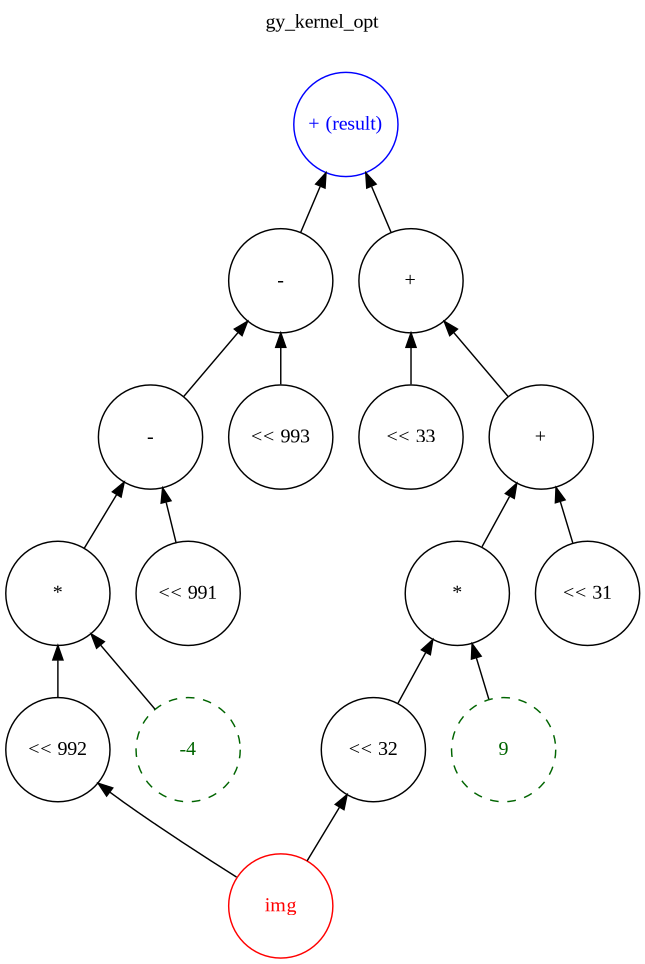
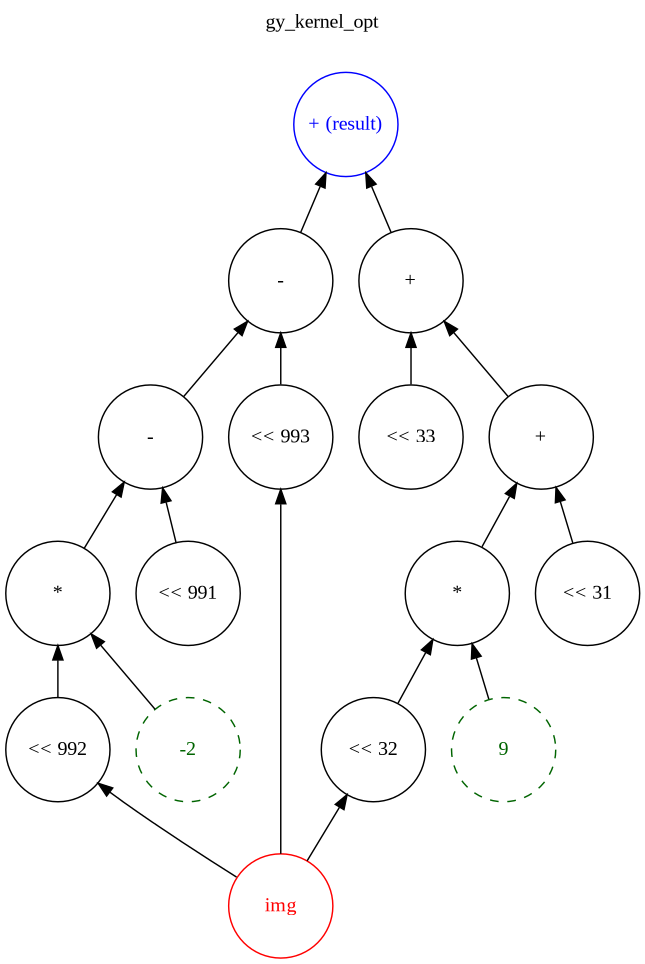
  digraph {
    fontname="Liberation Serif"
    label=gy_kernel_opt
    labelloc=t
    node [color=black fontcolor=black fontname="Liberation Serif" margin=0 shape=circle style=solid]
    edge [dir=back fontname="Liberation Serif"]
    n1 [color=red fontcolor=red label=img width=1]
    n2 [label="<< 992" width=1]
-   n3 [color=darkgreen fontcolor=darkgreen label=-4 style=dashed width=1]
+   n3 [color=darkgreen fontcolor=darkgreen label=-2 style=dashed width=1]
    n4 [label="*" width=1]
    n5 [label="<< 991" width=1]
    n6 [label="-" width=1]
    n7 [label="<< 993" width=1]
    n8 [label="-" width=1]
    n9 [label="<< 33" width=1]
    n10 [label="<< 32" width=1]
    n11 [color=darkgreen fontcolor=darkgreen label=9 style=dashed width=1]
    n12 [label="*" width=1]
    n13 [label="<< 31" width=1]
    n14 [label="+" width=1]
    n15 [label="+" width=1]
    n16 [color=blue fontcolor=blue label="+ (result)" width=1]
    n2 -> n1
    n4 -> n2
    n4 -> n3
    n6 -> n4
    n6 -> n5
+   n7 -> n1
    n8 -> n6
    n8 -> n7
    n10 -> n1
    n12 -> n10
    n12 -> n11
    n14 -> n12
    n14 -> n13
    n15 -> n9
    n15 -> n14
    n16 -> n8
    n16 -> n15
  }
